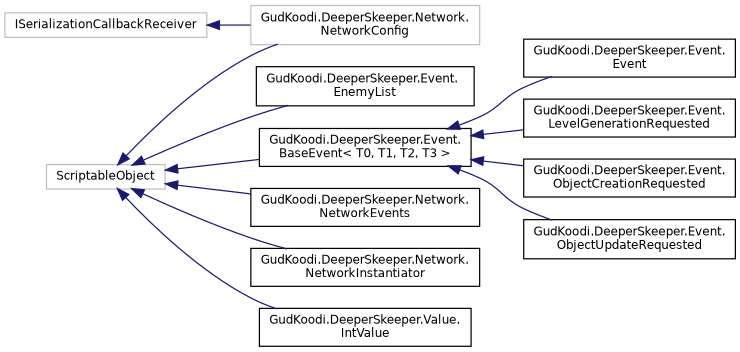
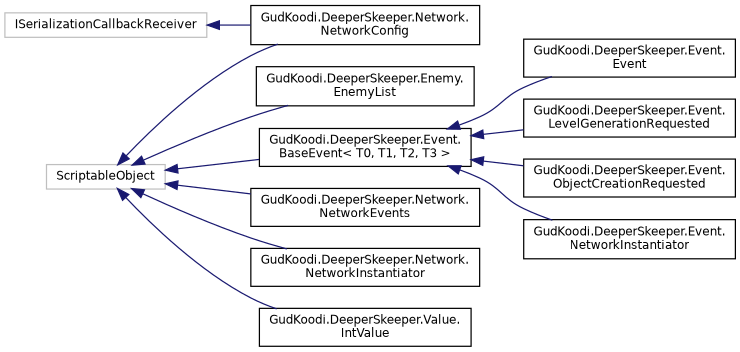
  digraph {
    rankdir=LR
    node [color=black fillcolor=white fontname=Helvetica fontsize=10 shape=record style=filled]
    edge [color=midnightblue dir=back fontname=Helvetica fontsize=10 labelfontname=Helvetica labelfontsize=10 style=solid]
    n1 [color=grey75 height=0.2 label=ISerializationCallbackReceiver width=0.4]
-   n2 [color=grey75 height=0.2 label="GudKoodi.DeeperSkeeper.Network.\lNetworkConfig" width=0.4]
+   n2 [height=0.2 label="GudKoodi.DeeperSkeeper.Network.\lNetworkConfig" width=0.4]
    n3 [color=grey75 height=0.2 label=ScriptableObject width=0.4]
-   n4 [height=0.2 label="GudKoodi.DeeperSkeeper.Event.\lEnemyList" width=0.4]
+   n4 [height=0.2 label="GudKoodi.DeeperSkeeper.Enemy.\lEnemyList" width=0.4]
    n5 [height=0.2 label="GudKoodi.DeeperSkeeper.Event.\lBaseEvent\< T0, T1, T2, T3 \>" width=0.4]
    n6 [height=0.2 label="GudKoodi.DeeperSkeeper.Network.\lNetworkEvents" width=0.4]
    n7 [height=0.2 label="GudKoodi.DeeperSkeeper.Network.\lNetworkInstantiator" width=0.4]
    n8 [height=0.2 label="GudKoodi.DeeperSkeeper.Value.\lIntValue" width=0.4]
    n9 [height=0.2 label="GudKoodi.DeeperSkeeper.Event.\lEvent" width=0.4]
    n10 [height=0.2 label="GudKoodi.DeeperSkeeper.Event.\lLevelGenerationRequested" width=0.4]
    n11 [height=0.2 label="GudKoodi.DeeperSkeeper.Event.\lObjectCreationRequested" width=0.4]
-   n12 [height=0.2 label="GudKoodi.DeeperSkeeper.Event.\lObjectUpdateRequested" width=0.4]
+   n12 [height=0.2 label="GudKoodi.DeeperSkeeper.Event.\lNetworkInstantiator" width=0.4]
    n1 -> n2
    n3 -> n2
    n3 -> n4
    n3 -> n5
    n3 -> n6
    n3 -> n7
    n3 -> n8
    n5 -> n9
    n5 -> n10
    n5 -> n11
    n5 -> n12
  }
